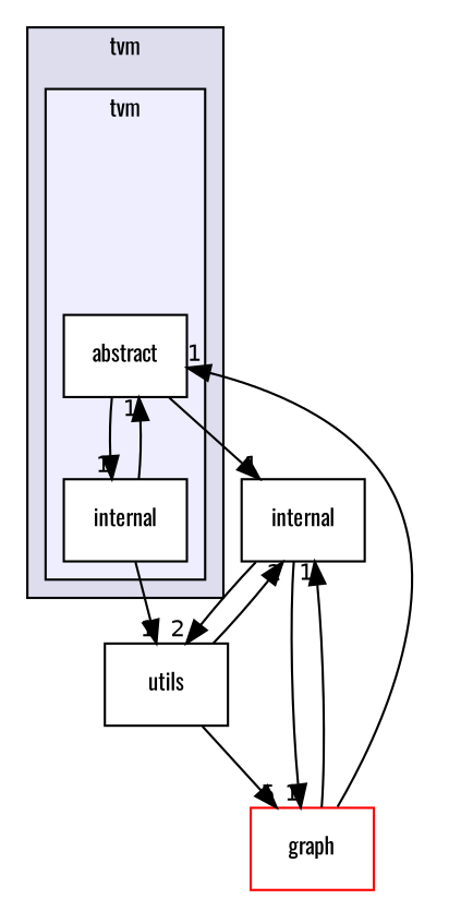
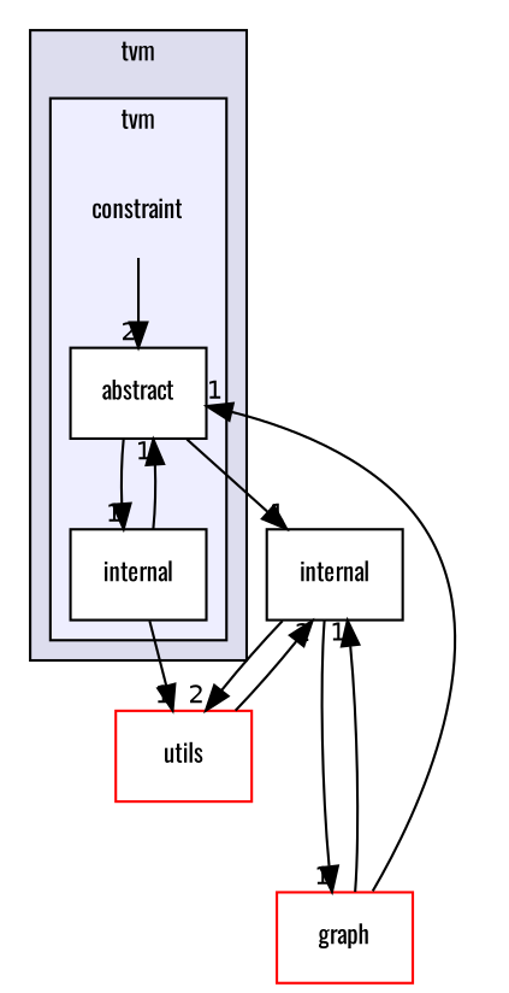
  digraph {
    compound=true
    fontname=Oswald
    node [fontname=Oswald fontsize=10 shape=box fillcolor=white style=filled]
    edge [fontname=Oswald headlabel=1 labeldistance=1.5 labelfontname=Helvetica labelfontsize=10]
+   n1 [label=constraint shape=plaintext fillcolor="" style=""]
    n2 [color=black label=abstract]
    n3 [color=black label=internal]
    n4 [label=internal fillcolor="" style=""]
-   n5 [color=black label=utils]
+   n5 [color=red label=utils]
    n6 [color=red label="graph"]
    subgraph cluster_1 {
      bgcolor="#ddddee"
      fontsize=10
      label=tvm
      pencolor=black
      subgraph cluster_2 {
        bgcolor="#eeeeff"
        fontsize=10
        label=tvm
        pencolor=black
+       n1
        n2
        n3
      }
    }
+   n1 -> n2 [headlabel=2]
    n2 -> n3
    n2 -> n4
    n3 -> n2
    n3 -> n5
    n4 -> n5 [headlabel=2]
    n4 -> n6
    n5 -> n4 [headlabel=2]
-   n5 -> n6 [headlabel=5]
    n6 -> n2
    n6 -> n4
  }
